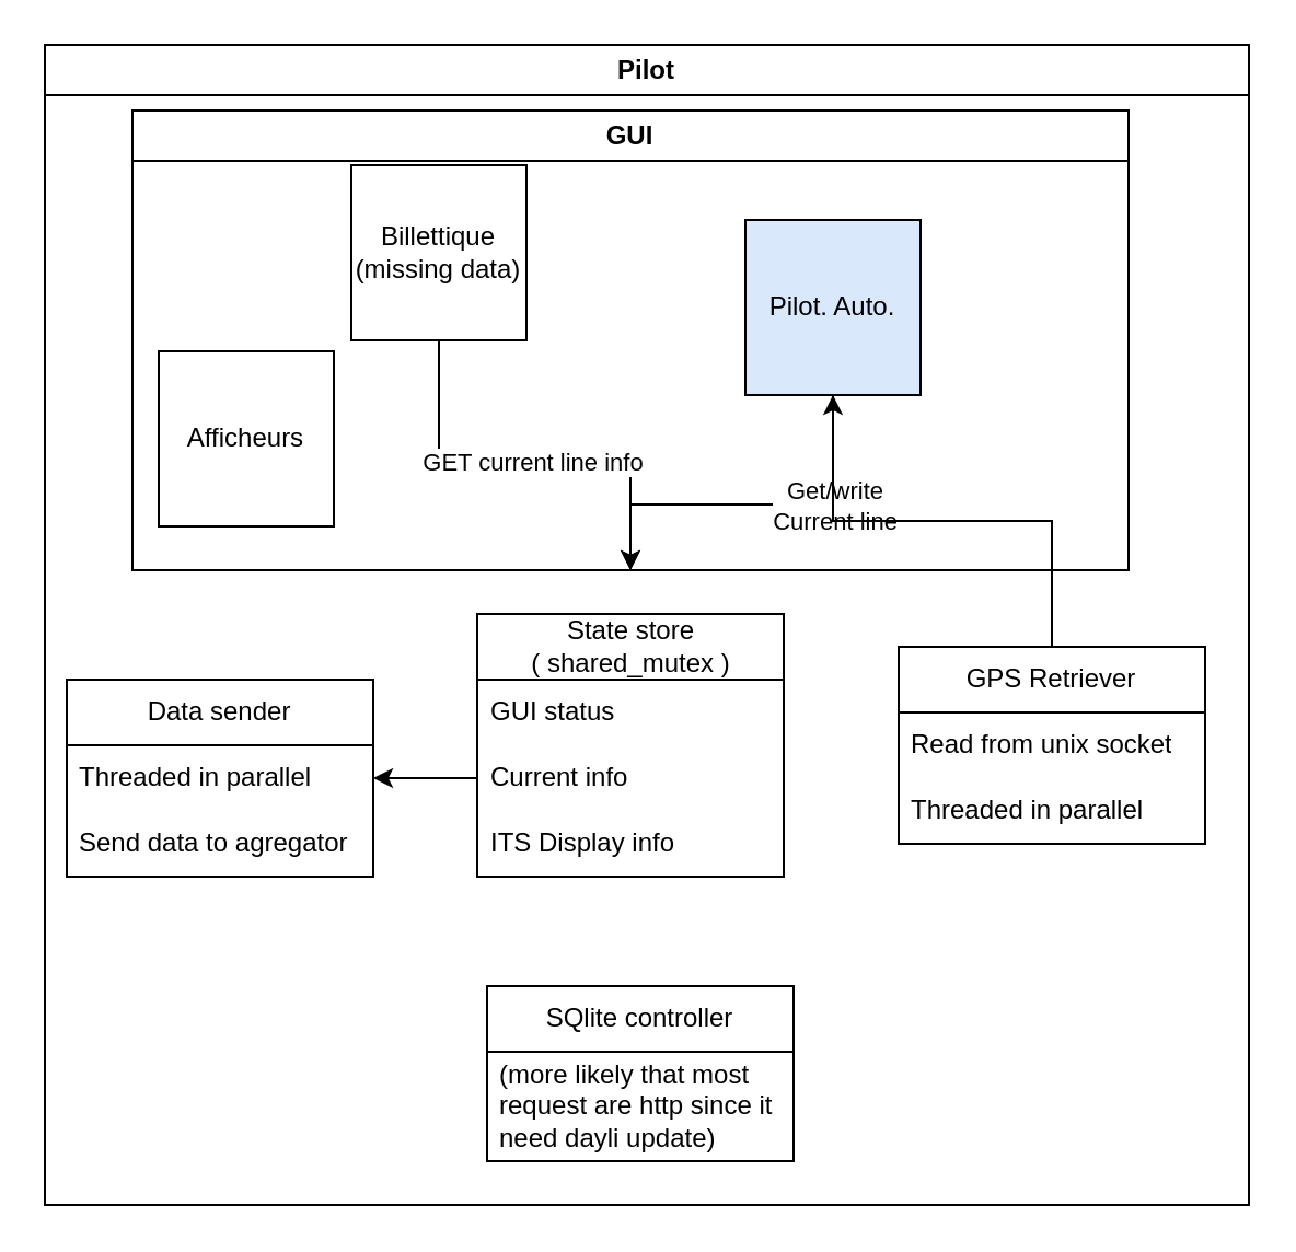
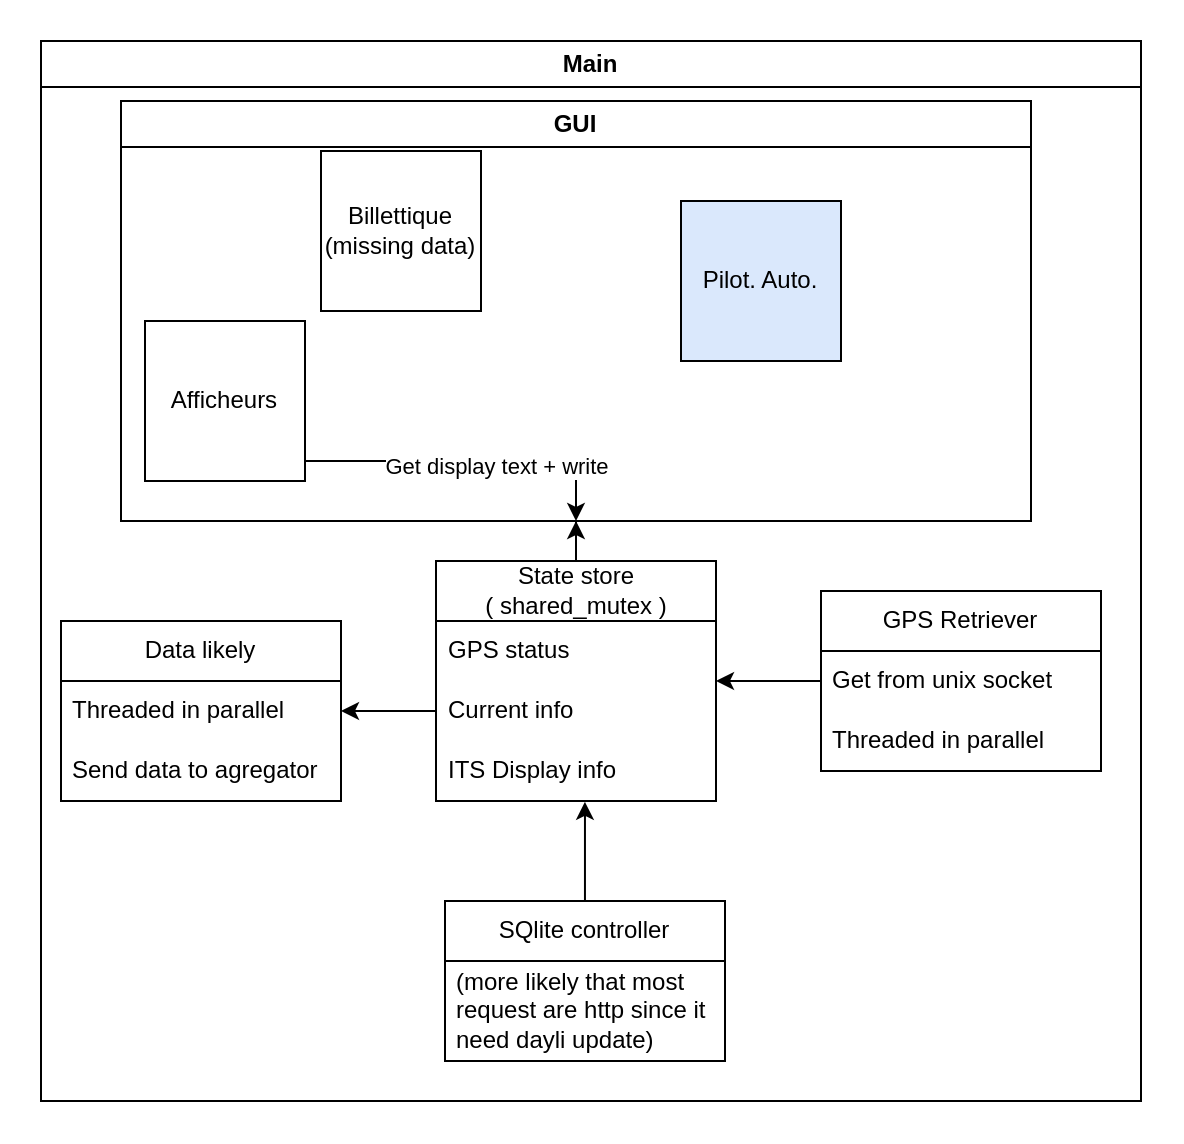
  <mxCell id="0" />
  <mxCell id="1" parent="0" />
- <mxCell id="2" value="Pilot" style="swimlane;whiteSpace=wrap;html=1;" vertex="1" parent="1"><mxGeometry x="20" y="20" width="550" height="530" as="geometry" /></mxCell>
+ <mxCell id="2" value="Main" style="swimlane;whiteSpace=wrap;html=1;" vertex="1" parent="1"><mxGeometry x="20" y="20" width="550" height="530" as="geometry" /></mxCell>
  <mxCell id="3" value="GUI" style="swimlane;whiteSpace=wrap;html=1;startSize=23;" vertex="1" parent="2"><mxGeometry x="40" y="30" width="455" height="210" as="geometry" /></mxCell>
- <mxCell id="4" style="edgeStyle=orthogonalEdgeStyle;rounded=0;orthogonalLoop=1;jettySize=auto;html=1;entryX=0.5;entryY=1;entryDx=0;entryDy=0;" edge="1" parent="3" source="6" target="3"><mxGeometry relative="1" as="geometry"><Array as="points"><mxPoint x="140" y="160" /><mxPoint x="228" y="160" /></Array></mxGeometry></mxCell>
- <mxCell id="5" value="GET current line info" style="edgeLabel;html=1;align=center;verticalAlign=middle;resizable=0;points=[];" vertex="1" connectable="0" parent="4"><mxGeometry x="0.005" relative="1" as="geometry"><mxPoint as="offset" /></mxGeometry></mxCell>
  <mxCell id="6" value="Billettique&lt;br&gt;(missing data)" style="whiteSpace=wrap;html=1;aspect=fixed;" vertex="1" parent="3"><mxGeometry x="100" y="25" width="80" height="80" as="geometry" /></mxCell>
- <mxCell id="7" style="edgeStyle=orthogonalEdgeStyle;rounded=0;orthogonalLoop=1;jettySize=auto;html=1;entryX=0.5;entryY=1;entryDx=0;entryDy=0;" edge="1" parent="3" source="9" target="3"><mxGeometry relative="1" as="geometry"><mxPoint x="310" y="190" as="targetPoint" /><Array as="points"><mxPoint x="320" y="180" /><mxPoint x="228" y="180" /></Array></mxGeometry></mxCell>
- <mxCell id="8" value="Get/write&lt;br&gt;Current line" style="edgeLabel;html=1;align=center;verticalAlign=middle;resizable=0;points=[];" vertex="1" connectable="0" parent="7"><mxGeometry x="-0.163" relative="1" as="geometry"><mxPoint x="22" as="offset" /></mxGeometry></mxCell>
  <mxCell id="9" value="Pilot. Auto." style="whiteSpace=wrap;html=1;aspect=fixed;fillColor=#dae8fc;" vertex="1" parent="3"><mxGeometry x="280" y="50" width="80" height="80" as="geometry" /></mxCell>
+ <mxCell id="10" style="edgeStyle=orthogonalEdgeStyle;rounded=0;orthogonalLoop=1;jettySize=auto;html=1;entryX=0.5;entryY=1;entryDx=0;entryDy=0;" edge="1" parent="3" source="12" target="3"><mxGeometry relative="1" as="geometry"><Array as="points"><mxPoint x="50" y="180" /><mxPoint x="228" y="180" /></Array></mxGeometry></mxCell>
+ <mxCell id="11" value="Get display text + write" style="edgeLabel;html=1;align=center;verticalAlign=middle;resizable=0;points=[];" vertex="1" connectable="0" parent="10"><mxGeometry x="0.142" y="-2" relative="1" as="geometry"><mxPoint as="offset" /></mxGeometry></mxCell>
  <mxCell id="12" value="Afficheurs" style="whiteSpace=wrap;html=1;aspect=fixed;" vertex="1" parent="3"><mxGeometry x="12" y="110" width="80" height="80" as="geometry" /></mxCell>
+ <mxCell id="13" style="edgeStyle=orthogonalEdgeStyle;rounded=0;orthogonalLoop=1;jettySize=auto;html=1;entryX=0.5;entryY=1;entryDx=0;entryDy=0;" edge="1" parent="2" source="14" target="3"><mxGeometry relative="1" as="geometry" /></mxCell>
  <mxCell id="14" value="State store&lt;br&gt;(&amp;nbsp;shared_mutex )" style="swimlane;fontStyle=0;childLayout=stackLayout;horizontal=1;startSize=30;horizontalStack=0;resizeParent=1;resizeParentMax=0;resizeLast=0;collapsible=1;marginBottom=0;whiteSpace=wrap;html=1;" vertex="1" parent="2"><mxGeometry x="197.5" y="260" width="140" height="120" as="geometry" /></mxCell>
- <mxCell id="15" value="GUI status" style="text;strokeColor=none;fillColor=none;align=left;verticalAlign=middle;spacingLeft=4;spacingRight=4;overflow=hidden;points=[[0,0.5],[1,0.5]];portConstraint=eastwest;rotatable=0;whiteSpace=wrap;html=1;" vertex="1" parent="14"><mxGeometry y="30" width="140" height="30" as="geometry" /></mxCell>
+ <mxCell id="15" value="GPS status" style="text;strokeColor=none;fillColor=none;align=left;verticalAlign=middle;spacingLeft=4;spacingRight=4;overflow=hidden;points=[[0,0.5],[1,0.5]];portConstraint=eastwest;rotatable=0;whiteSpace=wrap;html=1;" vertex="1" parent="14"><mxGeometry y="30" width="140" height="30" as="geometry" /></mxCell>
  <mxCell id="16" value="Current info" style="text;strokeColor=none;fillColor=none;align=left;verticalAlign=middle;spacingLeft=4;spacingRight=4;overflow=hidden;points=[[0,0.5],[1,0.5]];portConstraint=eastwest;rotatable=0;whiteSpace=wrap;html=1;" vertex="1" parent="14"><mxGeometry y="60" width="140" height="30" as="geometry" /></mxCell>
  <mxCell id="17" value="ITS Display info" style="text;strokeColor=none;fillColor=none;align=left;verticalAlign=middle;spacingLeft=4;spacingRight=4;overflow=hidden;points=[[0,0.5],[1,0.5]];portConstraint=eastwest;rotatable=0;whiteSpace=wrap;html=1;" vertex="1" parent="14"><mxGeometry y="90" width="140" height="30" as="geometry" /></mxCell>
- <mxCell id="18" style="edgeStyle=orthogonalEdgeStyle;rounded=0;orthogonalLoop=1;jettySize=auto;html=1;" edge="1" parent="2" source="19" target="9"><mxGeometry relative="1" as="geometry" /></mxCell>
+ <mxCell id="18" style="edgeStyle=orthogonalEdgeStyle;rounded=0;orthogonalLoop=1;jettySize=auto;html=1;" edge="1" parent="2" source="19" target="14"><mxGeometry relative="1" as="geometry" /></mxCell>
  <mxCell id="19" value="GPS Retriever" style="swimlane;fontStyle=0;childLayout=stackLayout;horizontal=1;startSize=30;horizontalStack=0;resizeParent=1;resizeParentMax=0;resizeLast=0;collapsible=1;marginBottom=0;whiteSpace=wrap;html=1;" vertex="1" parent="2"><mxGeometry x="390" y="275" width="140" height="90" as="geometry" /></mxCell>
- <mxCell id="20" value="Read from unix socket" style="text;strokeColor=none;fillColor=none;align=left;verticalAlign=middle;spacingLeft=4;spacingRight=4;overflow=hidden;points=[[0,0.5],[1,0.5]];portConstraint=eastwest;rotatable=0;whiteSpace=wrap;html=1;" vertex="1" parent="19"><mxGeometry y="30" width="140" height="30" as="geometry" /></mxCell>
+ <mxCell id="20" value="Get from unix socket" style="text;strokeColor=none;fillColor=none;align=left;verticalAlign=middle;spacingLeft=4;spacingRight=4;overflow=hidden;points=[[0,0.5],[1,0.5]];portConstraint=eastwest;rotatable=0;whiteSpace=wrap;html=1;" vertex="1" parent="19"><mxGeometry y="30" width="140" height="30" as="geometry" /></mxCell>
  <mxCell id="21" value="Threaded in parallel" style="text;strokeColor=none;fillColor=none;align=left;verticalAlign=middle;spacingLeft=4;spacingRight=4;overflow=hidden;points=[[0,0.5],[1,0.5]];portConstraint=eastwest;rotatable=0;whiteSpace=wrap;html=1;" vertex="1" parent="19"><mxGeometry y="60" width="140" height="30" as="geometry" /></mxCell>
- <mxCell id="22" value="Data sender" style="swimlane;fontStyle=0;childLayout=stackLayout;horizontal=1;startSize=30;horizontalStack=0;resizeParent=1;resizeParentMax=0;resizeLast=0;collapsible=1;marginBottom=0;whiteSpace=wrap;html=1;" vertex="1" parent="2"><mxGeometry x="10" y="290" width="140" height="90" as="geometry" /></mxCell>
+ <mxCell id="22" value="Data likely" style="swimlane;fontStyle=0;childLayout=stackLayout;horizontal=1;startSize=30;horizontalStack=0;resizeParent=1;resizeParentMax=0;resizeLast=0;collapsible=1;marginBottom=0;whiteSpace=wrap;html=1;" vertex="1" parent="2"><mxGeometry x="10" y="290" width="140" height="90" as="geometry" /></mxCell>
  <mxCell id="23" value="Threaded in parallel" style="text;strokeColor=none;fillColor=none;align=left;verticalAlign=middle;spacingLeft=4;spacingRight=4;overflow=hidden;points=[[0,0.5],[1,0.5]];portConstraint=eastwest;rotatable=0;whiteSpace=wrap;html=1;" vertex="1" parent="22"><mxGeometry y="30" width="140" height="30" as="geometry" /></mxCell>
  <mxCell id="24" value="Send data to agregator" style="text;strokeColor=none;fillColor=none;align=left;verticalAlign=middle;spacingLeft=4;spacingRight=4;overflow=hidden;points=[[0,0.5],[1,0.5]];portConstraint=eastwest;rotatable=0;whiteSpace=wrap;html=1;" vertex="1" parent="22"><mxGeometry y="60" width="140" height="30" as="geometry" /></mxCell>
  <mxCell id="25" style="edgeStyle=orthogonalEdgeStyle;rounded=0;orthogonalLoop=1;jettySize=auto;html=1;entryX=1;entryY=0.5;entryDx=0;entryDy=0;" edge="1" parent="2" source="16" target="22"><mxGeometry relative="1" as="geometry" /></mxCell>
  <mxCell id="26" value="SQlite controller" style="swimlane;fontStyle=0;childLayout=stackLayout;horizontal=1;startSize=30;horizontalStack=0;resizeParent=1;resizeParentMax=0;resizeLast=0;collapsible=1;marginBottom=0;whiteSpace=wrap;html=1;" vertex="1" parent="2"><mxGeometry x="202" y="430" width="140" height="80" as="geometry" /></mxCell>
  <mxCell id="27" value="(more likely that most request are http since it need dayli update)" style="text;strokeColor=none;fillColor=none;align=left;verticalAlign=middle;spacingLeft=4;spacingRight=4;overflow=hidden;points=[[0,0.5],[1,0.5]];portConstraint=eastwest;rotatable=0;whiteSpace=wrap;html=1;" vertex="1" parent="26"><mxGeometry y="30" width="140" height="50" as="geometry" /></mxCell>
+ <mxCell id="28" style="edgeStyle=orthogonalEdgeStyle;rounded=0;orthogonalLoop=1;jettySize=auto;html=1;entryX=0.532;entryY=1.014;entryDx=0;entryDy=0;entryPerimeter=0;" edge="1" parent="2" source="26" target="17"><mxGeometry relative="1" as="geometry" /></mxCell>
